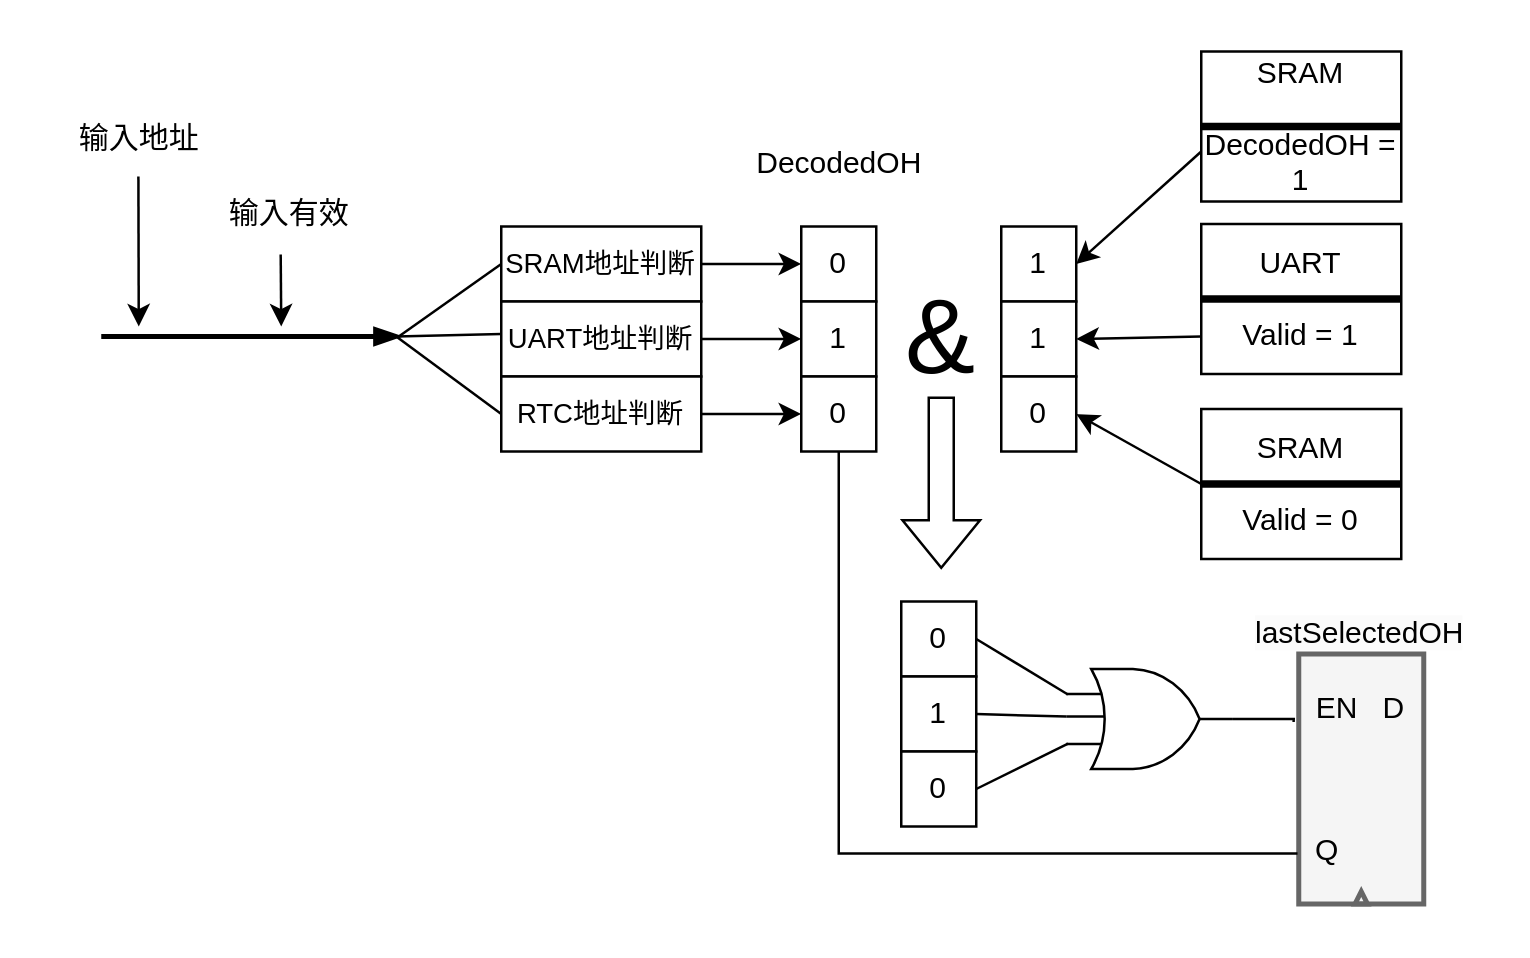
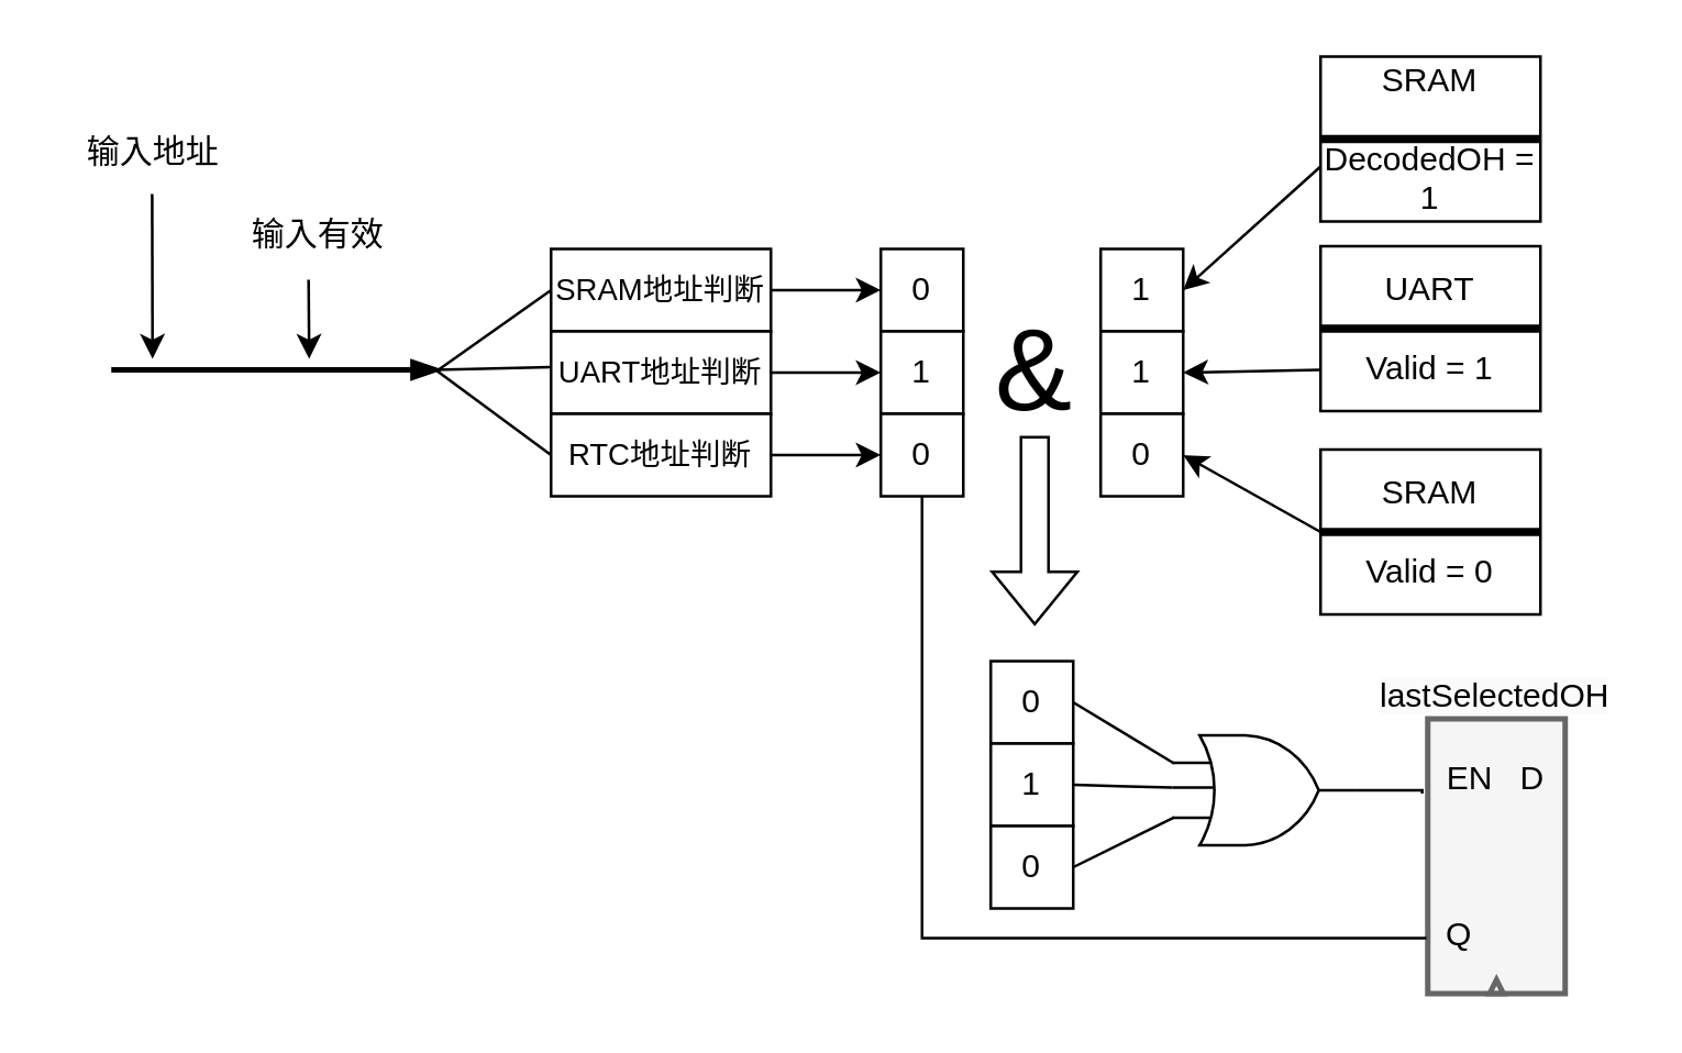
  <mxCell id="0" />
  <mxCell id="1" parent="0" />
  <mxCell id="2" value="" style="endArrow=blockThin;html=1;rounded=0;endFill=1;strokeWidth=2;" edge="1" parent="1"><mxGeometry width="50" height="50" relative="1" as="geometry"><mxPoint x="40" y="134" as="sourcePoint" /><mxPoint x="160" y="134" as="targetPoint" /></mxGeometry></mxCell>
  <mxCell id="3" value="输入地址" style="text;html=1;align=center;verticalAlign=middle;resizable=0;points=[];autosize=1;strokeColor=none;fillColor=none;" vertex="1" parent="1"><mxGeometry x="20" y="40" width="70" height="30" as="geometry" /></mxCell>
  <mxCell id="4" value="输入有效" style="text;html=1;align=center;verticalAlign=middle;resizable=0;points=[];autosize=1;strokeColor=none;fillColor=none;" vertex="1" parent="1"><mxGeometry x="80" y="70" width="70" height="30" as="geometry" /></mxCell>
  <mxCell id="5" value="" style="edgeStyle=none;orthogonalLoop=1;jettySize=auto;html=1;rounded=0;" edge="1" parent="1"><mxGeometry width="100" relative="1" as="geometry"><mxPoint x="54.86" y="70" as="sourcePoint" /><mxPoint x="55" y="130" as="targetPoint" /><Array as="points" /></mxGeometry></mxCell>
  <mxCell id="6" value="" style="edgeStyle=none;orthogonalLoop=1;jettySize=auto;html=1;rounded=0;exitX=0.454;exitY=1.041;exitDx=0;exitDy=0;exitPerimeter=0;" edge="1" parent="1" source="4"><mxGeometry width="100" relative="1" as="geometry"><mxPoint x="40" y="110" as="sourcePoint" /><mxPoint x="112" y="130" as="targetPoint" /><Array as="points" /></mxGeometry></mxCell>
  <mxCell id="7" value="" style="group" vertex="1" connectable="0" parent="1"><mxGeometry x="320" y="90" width="30" height="90" as="geometry" /></mxCell>
  <mxCell id="8" value="0" style="whiteSpace=wrap;html=1;" vertex="1" parent="7"><mxGeometry width="30" height="30" as="geometry" /></mxCell>
  <mxCell id="9" value="1" style="whiteSpace=wrap;html=1;" vertex="1" parent="7"><mxGeometry y="30" width="30" height="30" as="geometry" /></mxCell>
  <mxCell id="10" value="0" style="whiteSpace=wrap;html=1;" vertex="1" parent="7"><mxGeometry y="60" width="30" height="30" as="geometry" /></mxCell>
- <mxCell id="11" value="DecodedOH" style="text;html=1;align=center;verticalAlign=middle;resizable=0;points=[];autosize=1;strokeColor=none;fillColor=none;" vertex="1" parent="1"><mxGeometry x="290" y="50" width="90" height="30" as="geometry" /></mxCell>
  <mxCell id="12" value="&lt;div&gt;SRAM&lt;/div&gt;&lt;div&gt;&lt;br&gt;&lt;/div&gt;&lt;div&gt;DecodedOH = 1&lt;/div&gt;" style="rounded=0;whiteSpace=wrap;html=1;" vertex="1" parent="1"><mxGeometry x="480" y="20" width="80" height="60" as="geometry" /></mxCell>
  <mxCell id="13" value="" style="endArrow=none;html=1;rounded=0;exitX=0;exitY=0.5;exitDx=0;exitDy=0;entryX=1;entryY=0.5;entryDx=0;entryDy=0;strokeWidth=3;" edge="1" parent="1" source="12" target="12"><mxGeometry width="50" height="50" relative="1" as="geometry"><mxPoint x="420" y="85" as="sourcePoint" /><mxPoint x="470" y="35" as="targetPoint" /></mxGeometry></mxCell>
  <mxCell id="14" value="&lt;div&gt;UART&lt;/div&gt;&lt;div&gt;&lt;br&gt;&lt;/div&gt;&lt;div&gt;Valid = 1&lt;/div&gt;" style="rounded=0;whiteSpace=wrap;html=1;" vertex="1" parent="1"><mxGeometry x="480" y="89" width="80" height="60" as="geometry" /></mxCell>
  <mxCell id="15" value="" style="endArrow=none;html=1;rounded=0;exitX=0;exitY=0.5;exitDx=0;exitDy=0;entryX=1;entryY=0.5;entryDx=0;entryDy=0;strokeWidth=3;" edge="1" parent="1" source="14" target="14"><mxGeometry width="50" height="50" relative="1" as="geometry"><mxPoint x="420" y="159" as="sourcePoint" /><mxPoint x="470" y="109" as="targetPoint" /></mxGeometry></mxCell>
  <mxCell id="16" value="&lt;div&gt;SRAM&lt;/div&gt;&lt;div&gt;&lt;br&gt;&lt;/div&gt;&lt;div&gt;Valid = 0&lt;/div&gt;" style="rounded=0;whiteSpace=wrap;html=1;" vertex="1" parent="1"><mxGeometry x="480" y="163" width="80" height="60" as="geometry" /></mxCell>
  <mxCell id="17" value="" style="endArrow=none;html=1;rounded=0;exitX=0;exitY=0.5;exitDx=0;exitDy=0;entryX=1;entryY=0.5;entryDx=0;entryDy=0;strokeWidth=3;" edge="1" parent="1" source="16" target="16"><mxGeometry width="50" height="50" relative="1" as="geometry"><mxPoint x="420" y="233" as="sourcePoint" /><mxPoint x="470" y="183" as="targetPoint" /></mxGeometry></mxCell>
  <mxCell id="18" value="" style="group" vertex="1" connectable="0" parent="1"><mxGeometry x="400" y="90" width="30" height="90" as="geometry" /></mxCell>
  <mxCell id="19" value="1" style="whiteSpace=wrap;html=1;" vertex="1" parent="18"><mxGeometry width="30" height="30" as="geometry" /></mxCell>
  <mxCell id="20" value="1" style="whiteSpace=wrap;html=1;" vertex="1" parent="18"><mxGeometry y="30" width="30" height="30" as="geometry" /></mxCell>
  <mxCell id="21" value="0" style="whiteSpace=wrap;html=1;" vertex="1" parent="18"><mxGeometry y="60" width="30" height="30" as="geometry" /></mxCell>
  <mxCell id="22" value="" style="edgeStyle=none;orthogonalLoop=1;jettySize=auto;html=1;rounded=0;entryX=1;entryY=0.5;entryDx=0;entryDy=0;exitX=0;exitY=0.5;exitDx=0;exitDy=0;" edge="1" parent="1" target="19"><mxGeometry width="100" relative="1" as="geometry"><mxPoint x="480" y="60" as="sourcePoint" /><mxPoint x="510" y="70" as="targetPoint" /><Array as="points" /></mxGeometry></mxCell>
  <mxCell id="23" value="" style="edgeStyle=none;orthogonalLoop=1;jettySize=auto;html=1;rounded=0;exitX=0;exitY=0.5;exitDx=0;exitDy=0;entryX=1;entryY=0.5;entryDx=0;entryDy=0;" edge="1" parent="1" target="20"><mxGeometry width="100" relative="1" as="geometry"><mxPoint x="480" y="134" as="sourcePoint" /><mxPoint x="510" y="140" as="targetPoint" /><Array as="points" /></mxGeometry></mxCell>
  <mxCell id="24" value="" style="edgeStyle=none;orthogonalLoop=1;jettySize=auto;html=1;rounded=0;entryX=1;entryY=0.5;entryDx=0;entryDy=0;exitX=0;exitY=0.5;exitDx=0;exitDy=0;" edge="1" parent="1" source="16" target="21"><mxGeometry width="100" relative="1" as="geometry"><mxPoint x="510" y="178" as="sourcePoint" /><mxPoint x="520" y="200" as="targetPoint" /><Array as="points" /></mxGeometry></mxCell>
  <mxCell id="25" value="&lt;font style=&quot;font-size: 42px;&quot;&gt;&amp;amp;&lt;/font&gt;" style="text;html=1;align=center;verticalAlign=middle;whiteSpace=wrap;rounded=0;" vertex="1" parent="1"><mxGeometry x="346" y="120" width="60" height="30" as="geometry" /></mxCell>
  <mxCell id="26" value="" style="shape=flexArrow;endArrow=classic;html=1;rounded=0;exitX=0.5;exitY=1;exitDx=0;exitDy=0;" edge="1" parent="1"><mxGeometry width="50" height="50" relative="1" as="geometry"><mxPoint x="376" y="158" as="sourcePoint" /><mxPoint x="376" y="227" as="targetPoint" /></mxGeometry></mxCell>
  <mxCell id="27" value="" style="group" vertex="1" connectable="0" parent="1"><mxGeometry x="360" y="240" width="30" height="90" as="geometry" /></mxCell>
  <mxCell id="28" value="0" style="whiteSpace=wrap;html=1;" vertex="1" parent="27"><mxGeometry width="30" height="30" as="geometry" /></mxCell>
  <mxCell id="29" value="1" style="whiteSpace=wrap;html=1;" vertex="1" parent="27"><mxGeometry y="30" width="30" height="30" as="geometry" /></mxCell>
  <mxCell id="30" value="0" style="whiteSpace=wrap;html=1;" vertex="1" parent="27"><mxGeometry y="60" width="30" height="30" as="geometry" /></mxCell>
  <mxCell id="31" value="" style="endArrow=none;html=1;rounded=0;" edge="1" parent="1"><mxGeometry width="50" height="50" relative="1" as="geometry"><mxPoint x="426" y="286" as="sourcePoint" /><mxPoint x="446" y="286" as="targetPoint" /></mxGeometry></mxCell>
  <mxCell id="32" value="" style="verticalLabelPosition=bottom;shadow=0;dashed=0;align=center;html=1;verticalAlign=top;shape=mxgraph.electrical.logic_gates.logic_gate;operation=or;aspect=fixed;" vertex="1" parent="1"><mxGeometry x="426" y="267" width="66.67" height="40" as="geometry" /></mxCell>
  <mxCell id="33" style="rounded=0;orthogonalLoop=1;jettySize=auto;html=1;exitX=1;exitY=0.5;exitDx=0;exitDy=0;entryX=0.01;entryY=0.255;entryDx=0;entryDy=0;entryPerimeter=0;elbow=vertical;endArrow=none;endFill=0;" edge="1" parent="1" source="28" target="32"><mxGeometry relative="1" as="geometry" /></mxCell>
  <mxCell id="34" style="rounded=0;orthogonalLoop=1;jettySize=auto;html=1;exitX=1;exitY=0.5;exitDx=0;exitDy=0;endArrow=none;endFill=0;" edge="1" parent="1" source="29" target="32"><mxGeometry relative="1" as="geometry" /></mxCell>
  <mxCell id="35" style="rounded=0;orthogonalLoop=1;jettySize=auto;html=1;exitX=1;exitY=0.5;exitDx=0;exitDy=0;entryX=0.011;entryY=0.746;entryDx=0;entryDy=0;entryPerimeter=0;endArrow=none;endFill=0;" edge="1" parent="1" source="30" target="32"><mxGeometry relative="1" as="geometry" /></mxCell>
  <mxCell id="36" value="&lt;div&gt;EN&amp;nbsp; &amp;nbsp;D&lt;/div&gt;&lt;div&gt;&lt;span style=&quot;background-color: initial;&quot;&gt;&lt;br&gt;&lt;/span&gt;&lt;/div&gt;&lt;div&gt;&lt;span style=&quot;background-color: initial;&quot;&gt;&lt;br&gt;&lt;/span&gt;&lt;/div&gt;&lt;div&gt;&lt;span style=&quot;background-color: initial;&quot;&gt;&lt;br&gt;&lt;/span&gt;&lt;/div&gt;&lt;div&gt;&lt;span style=&quot;background-color: initial;&quot;&gt;Q&amp;nbsp; &amp;nbsp; &amp;nbsp; &amp;nbsp;&amp;nbsp;&lt;/span&gt;&lt;/div&gt;" style="shape=stencil(tZVRb4MgEMc/ja8LQm3Xx8V134MiVlIFA67tvv1OwaxS6JINEx+8/3m/O+Fyl5HSNLTnGUaSdjwj7xnGrFUnwbbwBnJjtRwha1+tXTiTmp6zwWq1uPHKymbQ6syvohpcvJAN12IYveSQoTf4ZnxIyZSUQBBKmoXnzg8wKiTEopuFudxfznrJrd1Dho4PXLuSJ/Xjz1S8XQW7watgi9dVsLvNKth9Emq+Sh/41ER94GMT9YGPTdQHPjZRH/jYNH0Af73kBqkoQCUlKLERRMojZeeTVp+yCtaix9EX6/HguPSmaaCYSEpS1krzJ7XUom3t1I2dXOJqZ2xPxxn/4Jjdnbrwn6wYe1f1jD0jWiHvEbv/I5aAffFrPKxEEz1Y0COHANs1eCVTzMOFTqpdx5PwDQ==);whiteSpace=wrap;html=1;fillColor=#f5f5f5;strokeColor=#666666;gradientColor=none;rotation=0;shadow=0;strokeWidth=2;align=center;verticalAlign=middle;fontFamily=Helvetica;fontSize=12;fontColor=default;textShadow=0;" vertex="1" parent="1"><mxGeometry x="519" y="261" width="50" height="100" as="geometry" /></mxCell>
  <mxCell id="37" style="edgeStyle=orthogonalEdgeStyle;rounded=0;orthogonalLoop=1;jettySize=auto;html=1;exitX=1;exitY=0.5;exitDx=0;exitDy=0;exitPerimeter=0;entryX=-0.041;entryY=0.272;entryDx=0;entryDy=0;entryPerimeter=0;endArrow=none;endFill=0;" edge="1" parent="1" source="32" target="36"><mxGeometry relative="1" as="geometry" /></mxCell>
  <mxCell id="38" style="edgeStyle=orthogonalEdgeStyle;rounded=0;orthogonalLoop=1;jettySize=auto;html=1;exitX=0.5;exitY=1;exitDx=0;exitDy=0;entryX=-0.01;entryY=0.798;entryDx=0;entryDy=0;entryPerimeter=0;endArrow=none;endFill=0;" edge="1" parent="1" source="10" target="36"><mxGeometry relative="1" as="geometry"><Array as="points"><mxPoint x="335" y="340" /><mxPoint x="519" y="340" /></Array></mxGeometry></mxCell>
  <mxCell id="39" value="" style="group" vertex="1" connectable="0" parent="1"><mxGeometry x="200" y="90" width="80" height="90" as="geometry" /></mxCell>
  <mxCell id="40" value="&lt;font style=&quot;font-size: 11px;&quot;&gt;SRAM地址判断&lt;/font&gt;" style="whiteSpace=wrap;html=1;" vertex="1" parent="39"><mxGeometry width="80" height="30" as="geometry" /></mxCell>
  <mxCell id="41" value="&lt;font style=&quot;font-size: 11px;&quot;&gt;UART地址判断&lt;/font&gt;" style="whiteSpace=wrap;html=1;" vertex="1" parent="39"><mxGeometry y="30" width="80" height="30" as="geometry" /></mxCell>
  <mxCell id="42" value="&lt;font style=&quot;font-size: 11px;&quot;&gt;RTC地址判断&lt;/font&gt;" style="whiteSpace=wrap;html=1;" vertex="1" parent="39"><mxGeometry y="60" width="80" height="30" as="geometry" /></mxCell>
  <mxCell id="43" value="" style="endArrow=none;html=1;rounded=0;entryX=0;entryY=0.5;entryDx=0;entryDy=0;" edge="1" parent="1" target="40"><mxGeometry width="50" height="50" relative="1" as="geometry"><mxPoint x="159" y="134" as="sourcePoint" /><mxPoint x="280" y="110" as="targetPoint" /></mxGeometry></mxCell>
  <mxCell id="44" value="" style="endArrow=none;html=1;rounded=0;entryX=0;entryY=0.5;entryDx=0;entryDy=0;" edge="1" parent="1" target="42"><mxGeometry width="50" height="50" relative="1" as="geometry"><mxPoint x="158" y="134" as="sourcePoint" /><mxPoint x="220" y="125" as="targetPoint" /></mxGeometry></mxCell>
  <mxCell id="45" value="" style="endArrow=none;html=1;rounded=0;" edge="1" parent="1"><mxGeometry width="50" height="50" relative="1" as="geometry"><mxPoint x="158" y="134" as="sourcePoint" /><mxPoint x="200" y="133" as="targetPoint" /></mxGeometry></mxCell>
  <mxCell id="46" style="edgeStyle=orthogonalEdgeStyle;rounded=0;orthogonalLoop=1;jettySize=auto;html=1;exitX=1;exitY=0.5;exitDx=0;exitDy=0;entryX=0;entryY=0.5;entryDx=0;entryDy=0;" edge="1" parent="1" source="40" target="8"><mxGeometry relative="1" as="geometry" /></mxCell>
  <mxCell id="47" style="edgeStyle=orthogonalEdgeStyle;rounded=0;orthogonalLoop=1;jettySize=auto;html=1;exitX=1;exitY=0.5;exitDx=0;exitDy=0;entryX=0;entryY=0.5;entryDx=0;entryDy=0;" edge="1" parent="1" source="41" target="9"><mxGeometry relative="1" as="geometry" /></mxCell>
  <mxCell id="48" style="edgeStyle=orthogonalEdgeStyle;rounded=0;orthogonalLoop=1;jettySize=auto;html=1;exitX=1;exitY=0.5;exitDx=0;exitDy=0;entryX=0;entryY=0.5;entryDx=0;entryDy=0;" edge="1" parent="1" source="42" target="10"><mxGeometry relative="1" as="geometry" /></mxCell>
  <mxCell id="49" value="&lt;span style=&quot;color: rgb(0, 0, 0); font-family: Helvetica; font-size: 12px; font-style: normal; font-variant-ligatures: normal; font-variant-caps: normal; font-weight: 400; letter-spacing: normal; orphans: 2; text-align: center; text-indent: 0px; text-transform: none; widows: 2; word-spacing: 0px; -webkit-text-stroke-width: 0px; white-space: normal; background-color: rgb(251, 251, 251); text-decoration-thickness: initial; text-decoration-style: initial; text-decoration-color: initial; display: inline !important; float: none;&quot;&gt;lastSelectedOH&lt;/span&gt;" style="text;whiteSpace=wrap;html=1;" vertex="1" parent="1"><mxGeometry x="500" y="239" width="90" height="40" as="geometry" /></mxCell>
